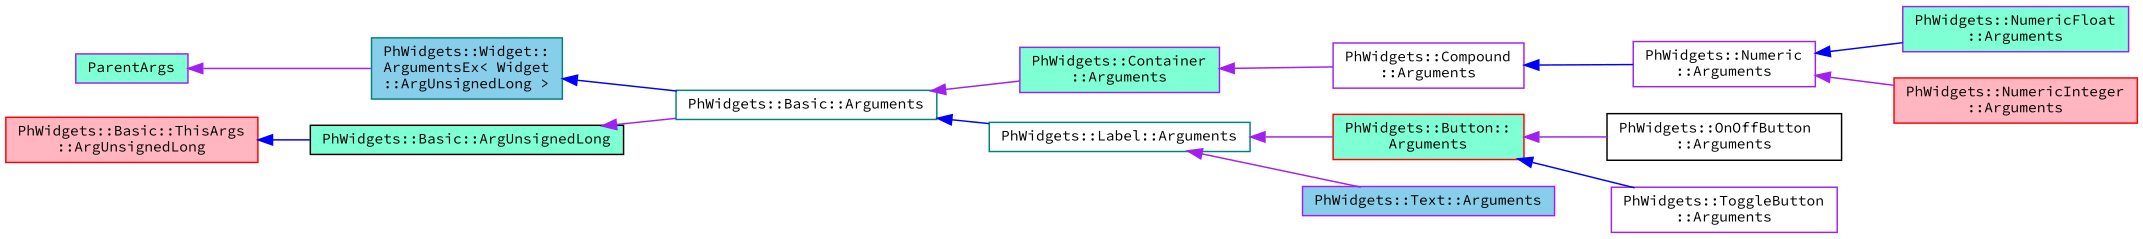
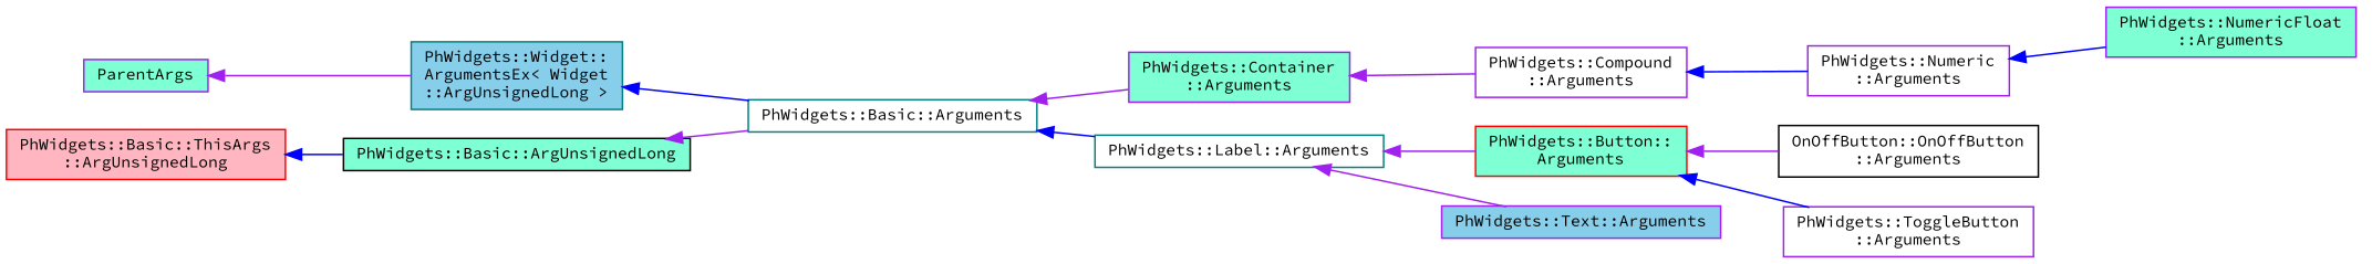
  digraph {
    fontname="Source Code Pro"
    rankdir=LR
    node [color=purple fillcolor=white fontname="Source Code Pro" fontsize=10 shape=record style=filled]
    edge [color=purple dir=back fontname="Source Code Pro" fontsize=10 labelfontname=Helvetica labelfontsize=10 style=solid]
    n1 [color=black fillcolor=aquamarine fontcolor=black height=0.2 label="PhWidgets::Basic::ArgUnsignedLong" width=0.4]
    n2 [color=teal height=0.2 label="PhWidgets::Basic::Arguments" width=0.4]
    n3 [fillcolor=aquamarine height=0.2 label="PhWidgets::Container\l::Arguments" width=0.4]
    n4 [color=teal height=0.2 label="PhWidgets::Label::Arguments" width=0.4]
    n5 [color=teal fillcolor=skyblue height=0.2 label="PhWidgets::Widget::\lArgumentsEx\< Widget\l::ArgUnsignedLong \>" width=0.4]
    n6 [fillcolor=aquamarine height=0.2 label=ParentArgs width=0.4]
    n7 [color=red fillcolor=lightpink height=0.2 label="PhWidgets::Basic::ThisArgs\l::ArgUnsignedLong" width=0.4]
    n8 [height=0.2 label="PhWidgets::Compound\l::Arguments" width=0.4]
    n9 [color=red fillcolor=aquamarine height=0.2 label="PhWidgets::Button::\lArguments" width=0.4]
    n10 [fillcolor=skyblue height=0.2 label="PhWidgets::Text::Arguments" width=0.4]
    n11 [height=0.2 label="PhWidgets::Numeric\l::Arguments" width=0.4]
    n12 [fillcolor=aquamarine height=0.2 label="PhWidgets::NumericFloat\l::Arguments" width=0.4]
-   n13 [color=red fillcolor=lightpink height=0.2 label="PhWidgets::NumericInteger\l::Arguments" width=0.4]
-   n14 [color=black height=0.2 label="PhWidgets::OnOffButton\l::Arguments" width=0.4]
+   n14 [color=black height=0.2 label="OnOffButton::OnOffButton\l::Arguments" width=0.4]
    n15 [height=0.2 label="PhWidgets::ToggleButton\l::Arguments" width=0.4]
    n1 -> n2
    n2 -> n3
    n2 -> n4 [color=blue]
    n3 -> n8
    n4 -> n9
    n4 -> n10
    n5 -> n2 [color=blue]
    n6 -> n5
    n7 -> n1 [color=blue]
    n8 -> n11 [color=blue]
    n9 -> n14
    n9 -> n15 [color=blue]
    n11 -> n12 [color=blue]
-   n11 -> n13
  }
